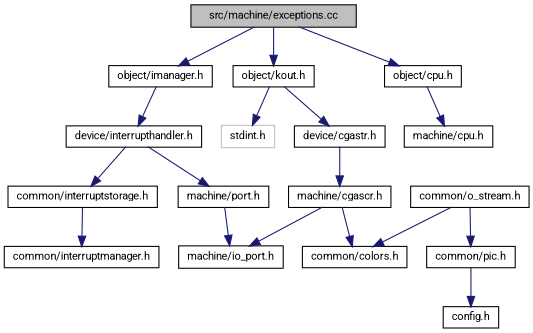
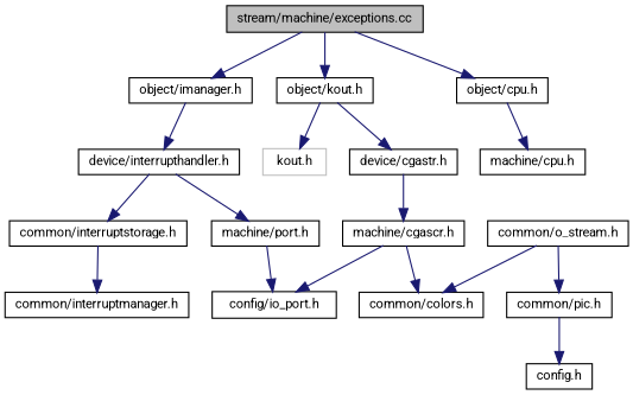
  digraph {
    fontname=Roboto
    node [color=black fontname=Roboto fontsize=10 shape=record]
    edge [color=midnightblue fontname=Roboto fontsize=10 labelfontname=Helvetica labelfontsize=10 style=solid]
-   n1 [fillcolor=grey75 fontcolor=black height=0.2 label="src/machine/exceptions.cc" style=filled width=0.4]
+   n1 [fillcolor=grey75 fontcolor=black height=0.2 label="stream/machine/exceptions.cc" style=filled width=0.4]
    n2 [height=0.2 label="object/imanager.h" width=0.4]
    n3 [height=0.2 label="object/kout.h" width=0.4]
    n4 [height=0.2 label="object/cpu.h" width=0.4]
    n5 [height=0.2 label="device/interrupthandler.h" width=0.4]
-   n6 [color=grey75 height=0.2 label="stdint.h" width=0.4]
+   n6 [color=grey75 height=0.2 label="kout.h" width=0.4]
    n7 [height=0.2 label="device/cgastr.h" width=0.4]
    n8 [height=0.2 label="machine/cpu.h" width=0.4]
    n9 [height=0.2 label="common/interruptstorage.h" width=0.4]
    n10 [height=0.2 label="machine/port.h" width=0.4]
    n11 [height=0.2 label="common/interruptmanager.h" width=0.4]
-   n12 [height=0.2 label="machine/io_port.h" width=0.4]
+   n12 [height=0.2 label="config/io_port.h" width=0.4]
    n13 [height=0.2 label="machine/cgascr.h" width=0.4]
    n14 [height=0.2 label="common/o_stream.h" width=0.4]
    n15 [height=0.2 label="common/pic.h" width=0.4]
    n16 [height=0.2 label="common/colors.h" width=0.4]
    n17 [height=0.2 label="config.h" width=0.4]
    n1 -> n2
    n1 -> n3
    n1 -> n4
    n2 -> n5
    n3 -> n6
    n3 -> n7
    n4 -> n8
    n5 -> n9
    n5 -> n10
    n7 -> n13
    n9 -> n11
    n10 -> n12
    n13 -> n12
    n13 -> n16
    n14 -> n15
    n14 -> n16
    n15 -> n17
  }
